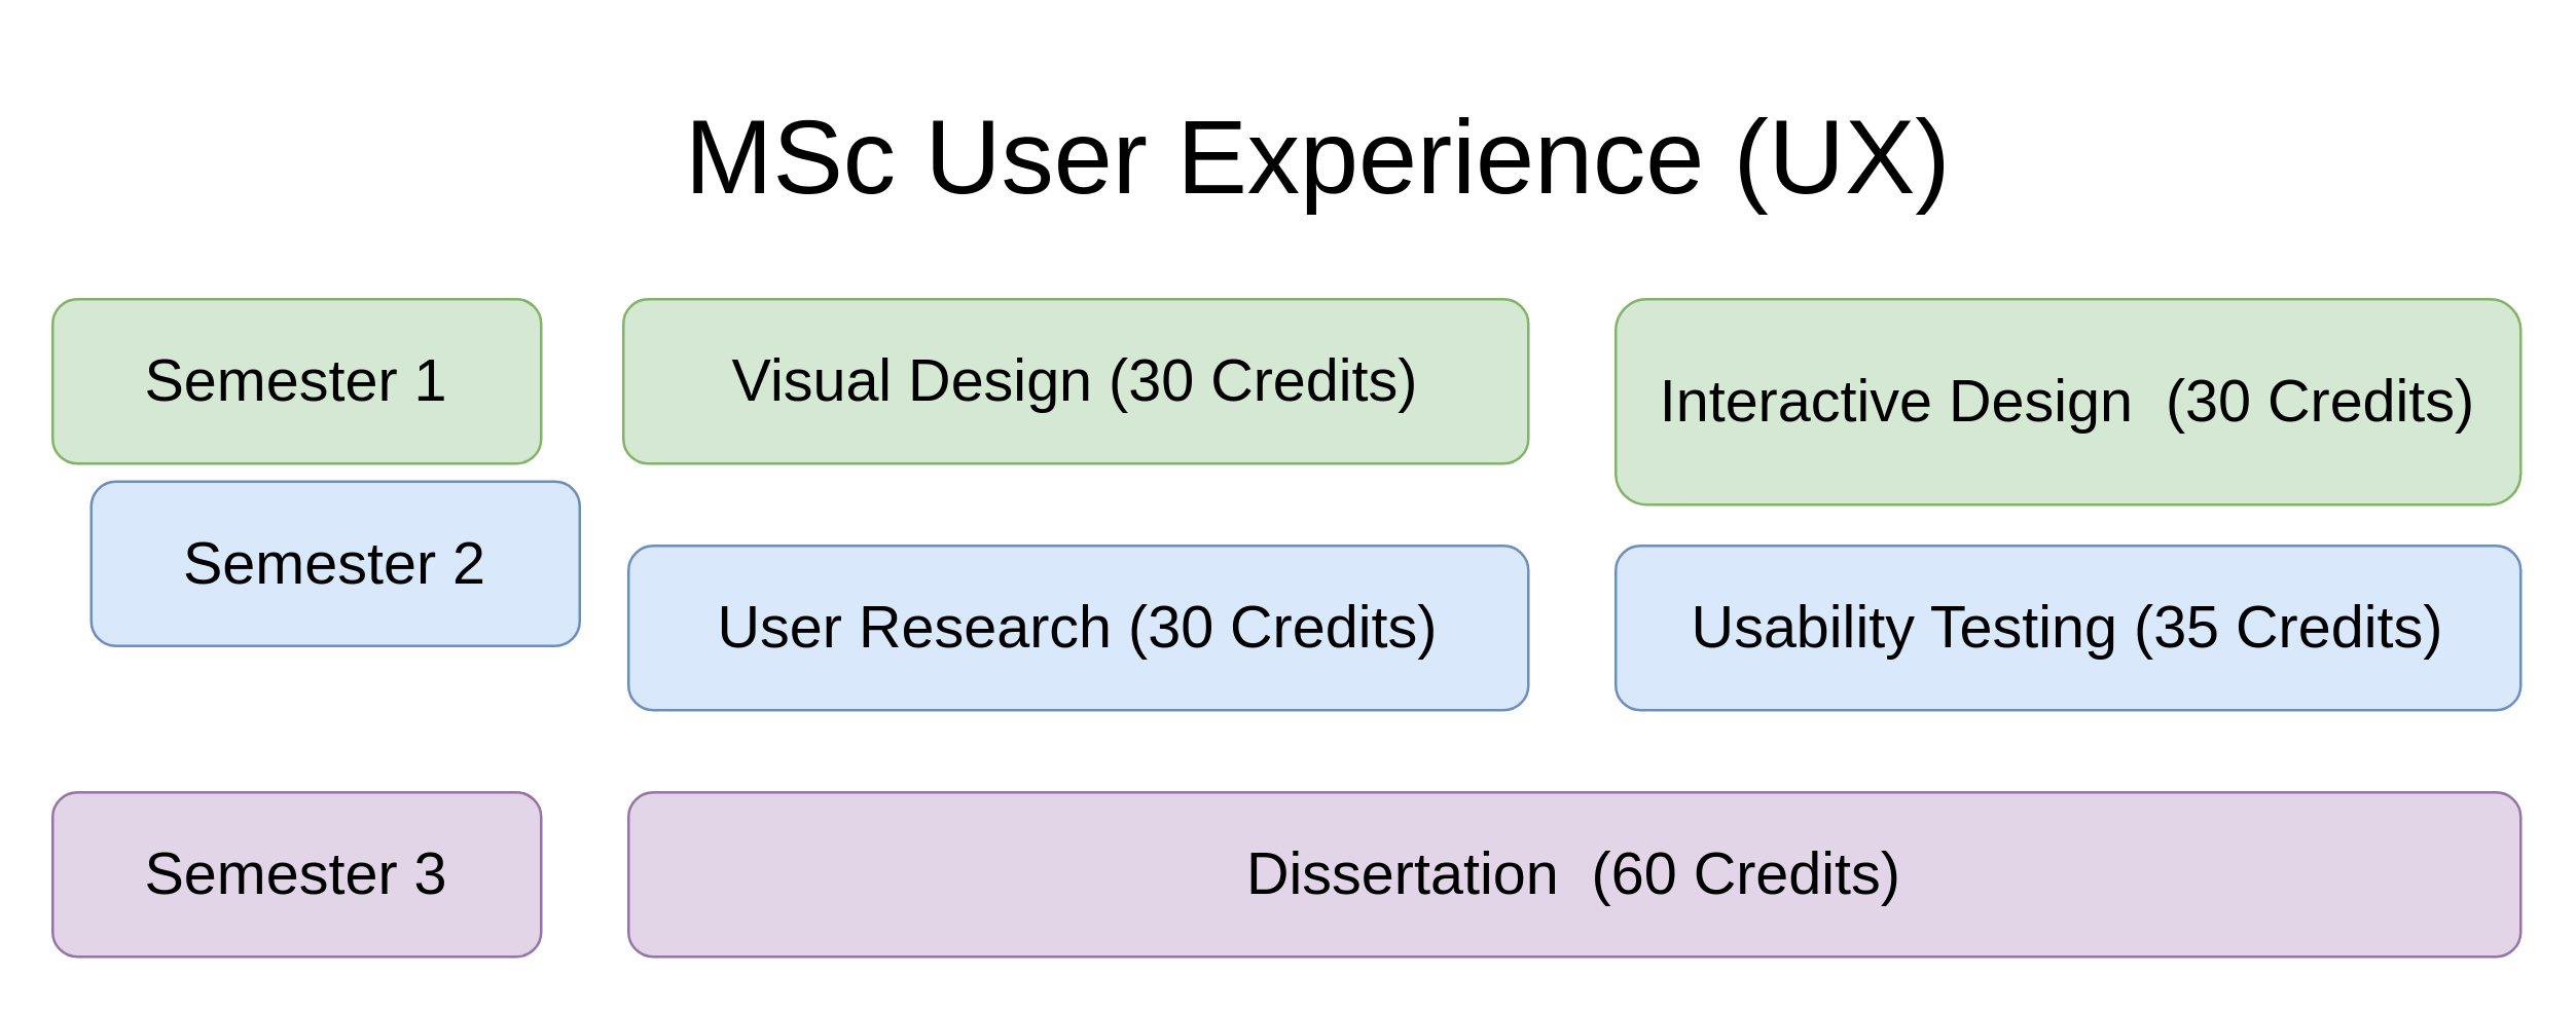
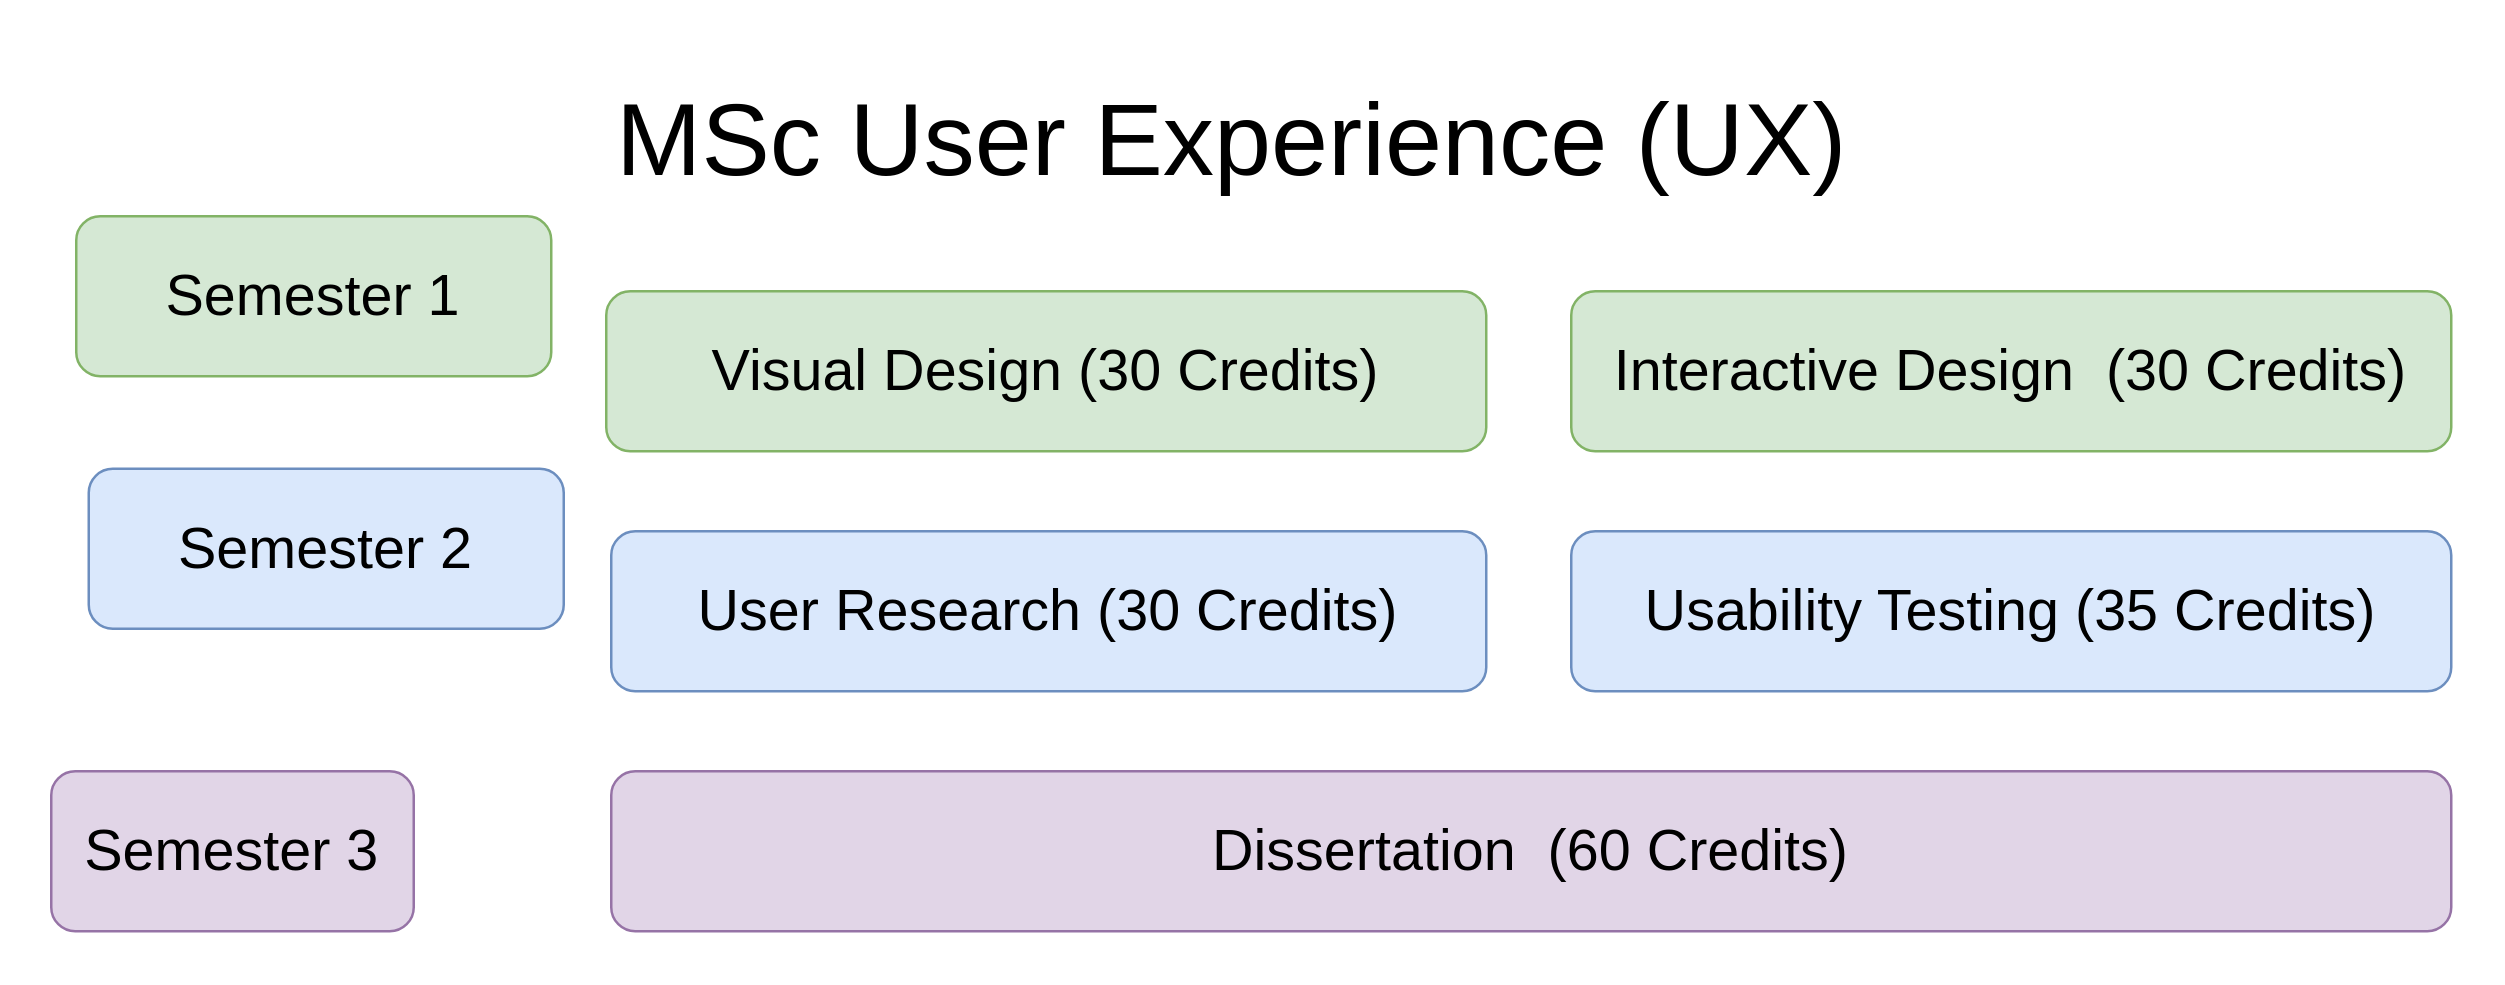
  <mxCell id="0" />
  <mxCell id="1" parent="0" />
  <mxCell id="2" value="User Research (30 Credits)" style="rounded=1;whiteSpace=wrap;html=1;fillColor=#dae8fc;strokeColor=#6c8ebf;fontSize=23;" parent="1" vertex="1"><mxGeometry x="244" y="212" width="350" height="64" as="geometry" /></mxCell>
  <mxCell id="3" value="Usability Testing (35 Credits)" style="rounded=1;whiteSpace=wrap;html=1;fillColor=#dae8fc;strokeColor=#6c8ebf;fontSize=23;" parent="1" vertex="1"><mxGeometry x="628" y="212" width="352" height="64" as="geometry" /></mxCell>
  <mxCell id="4" value="Visual Design&amp;nbsp;(30 Credits)" style="rounded=1;whiteSpace=wrap;html=1;fillColor=#d5e8d4;strokeColor=#82b366;fontSize=23;" parent="1" vertex="1"><mxGeometry x="242" y="116" width="352" height="64" as="geometry" /></mxCell>
- <mxCell id="5" value="Interactive Design&amp;nbsp;&amp;nbsp;(30 Credits)" style="rounded=1;whiteSpace=wrap;html=1;fillColor=#d5e8d4;strokeColor=#82b366;fontSize=23;" parent="1" vertex="1"><mxGeometry x="628" y="116" width="352" height="80" as="geometry" /></mxCell>
+ <mxCell id="5" value="Interactive Design&amp;nbsp;&amp;nbsp;(30 Credits)" style="rounded=1;whiteSpace=wrap;html=1;fillColor=#d5e8d4;strokeColor=#82b366;fontSize=23;" parent="1" vertex="1"><mxGeometry x="628" y="116" width="352" height="64" as="geometry" /></mxCell>
  <mxCell id="6" value="Dissertation&amp;nbsp; (60 Credits)" style="rounded=1;whiteSpace=wrap;html=1;fillColor=#e1d5e7;strokeColor=#9673a6;fontSize=23;" parent="1" vertex="1"><mxGeometry x="244" y="308" width="736" height="64" as="geometry" /></mxCell>
  <mxCell id="7" value="Semester 2" style="rounded=1;whiteSpace=wrap;html=1;fillColor=#dae8fc;strokeColor=#6c8ebf;fontSize=23;" parent="1" vertex="1"><mxGeometry x="35" y="187" width="190" height="64" as="geometry" /></mxCell>
- <mxCell id="8" value="Semester 1" style="rounded=1;whiteSpace=wrap;html=1;fillColor=#d5e8d4;strokeColor=#82b366;fontSize=23;" parent="1" vertex="1"><mxGeometry x="20" y="116" width="190" height="64" as="geometry" /></mxCell>
- <mxCell id="9" value="Semester 3" style="rounded=1;whiteSpace=wrap;html=1;fillColor=#e1d5e7;strokeColor=#9673a6;fontSize=23;" parent="1" vertex="1"><mxGeometry x="20" y="308" width="190" height="64" as="geometry" /></mxCell>
- <mxCell id="10" value="&lt;font style=&quot;font-size: 41px;&quot;&gt;MSc User Experience (UX)&lt;/font&gt;" style="text;html=1;align=center;verticalAlign=middle;resizable=0;points=[];autosize=1;strokeColor=none;fillColor=none;" parent="1" vertex="1"><mxGeometry x="256" y="25" width="512" height="72" as="geometry" /></mxCell>
+ <mxCell id="8" value="Semester 1" style="rounded=1;whiteSpace=wrap;html=1;fillColor=#d5e8d4;strokeColor=#82b366;fontSize=23;" parent="1" vertex="1"><mxGeometry x="30" y="86" width="190" height="64" as="geometry" /></mxCell>
+ <mxCell id="9" value="Semester 3" style="rounded=1;whiteSpace=wrap;html=1;fillColor=#e1d5e7;strokeColor=#9673a6;fontSize=23;" parent="1" vertex="1"><mxGeometry x="20" y="308" width="145" height="64" as="geometry" /></mxCell>
+ <mxCell id="10" value="&lt;font style=&quot;font-size: 41px;&quot;&gt;MSc User Experience (UX)&lt;/font&gt;" style="text;html=1;align=center;verticalAlign=middle;resizable=0;points=[];autosize=1;strokeColor=none;fillColor=none;" parent="1" vertex="1"><mxGeometry x="236" y="20" width="512" height="72" as="geometry" /></mxCell>
